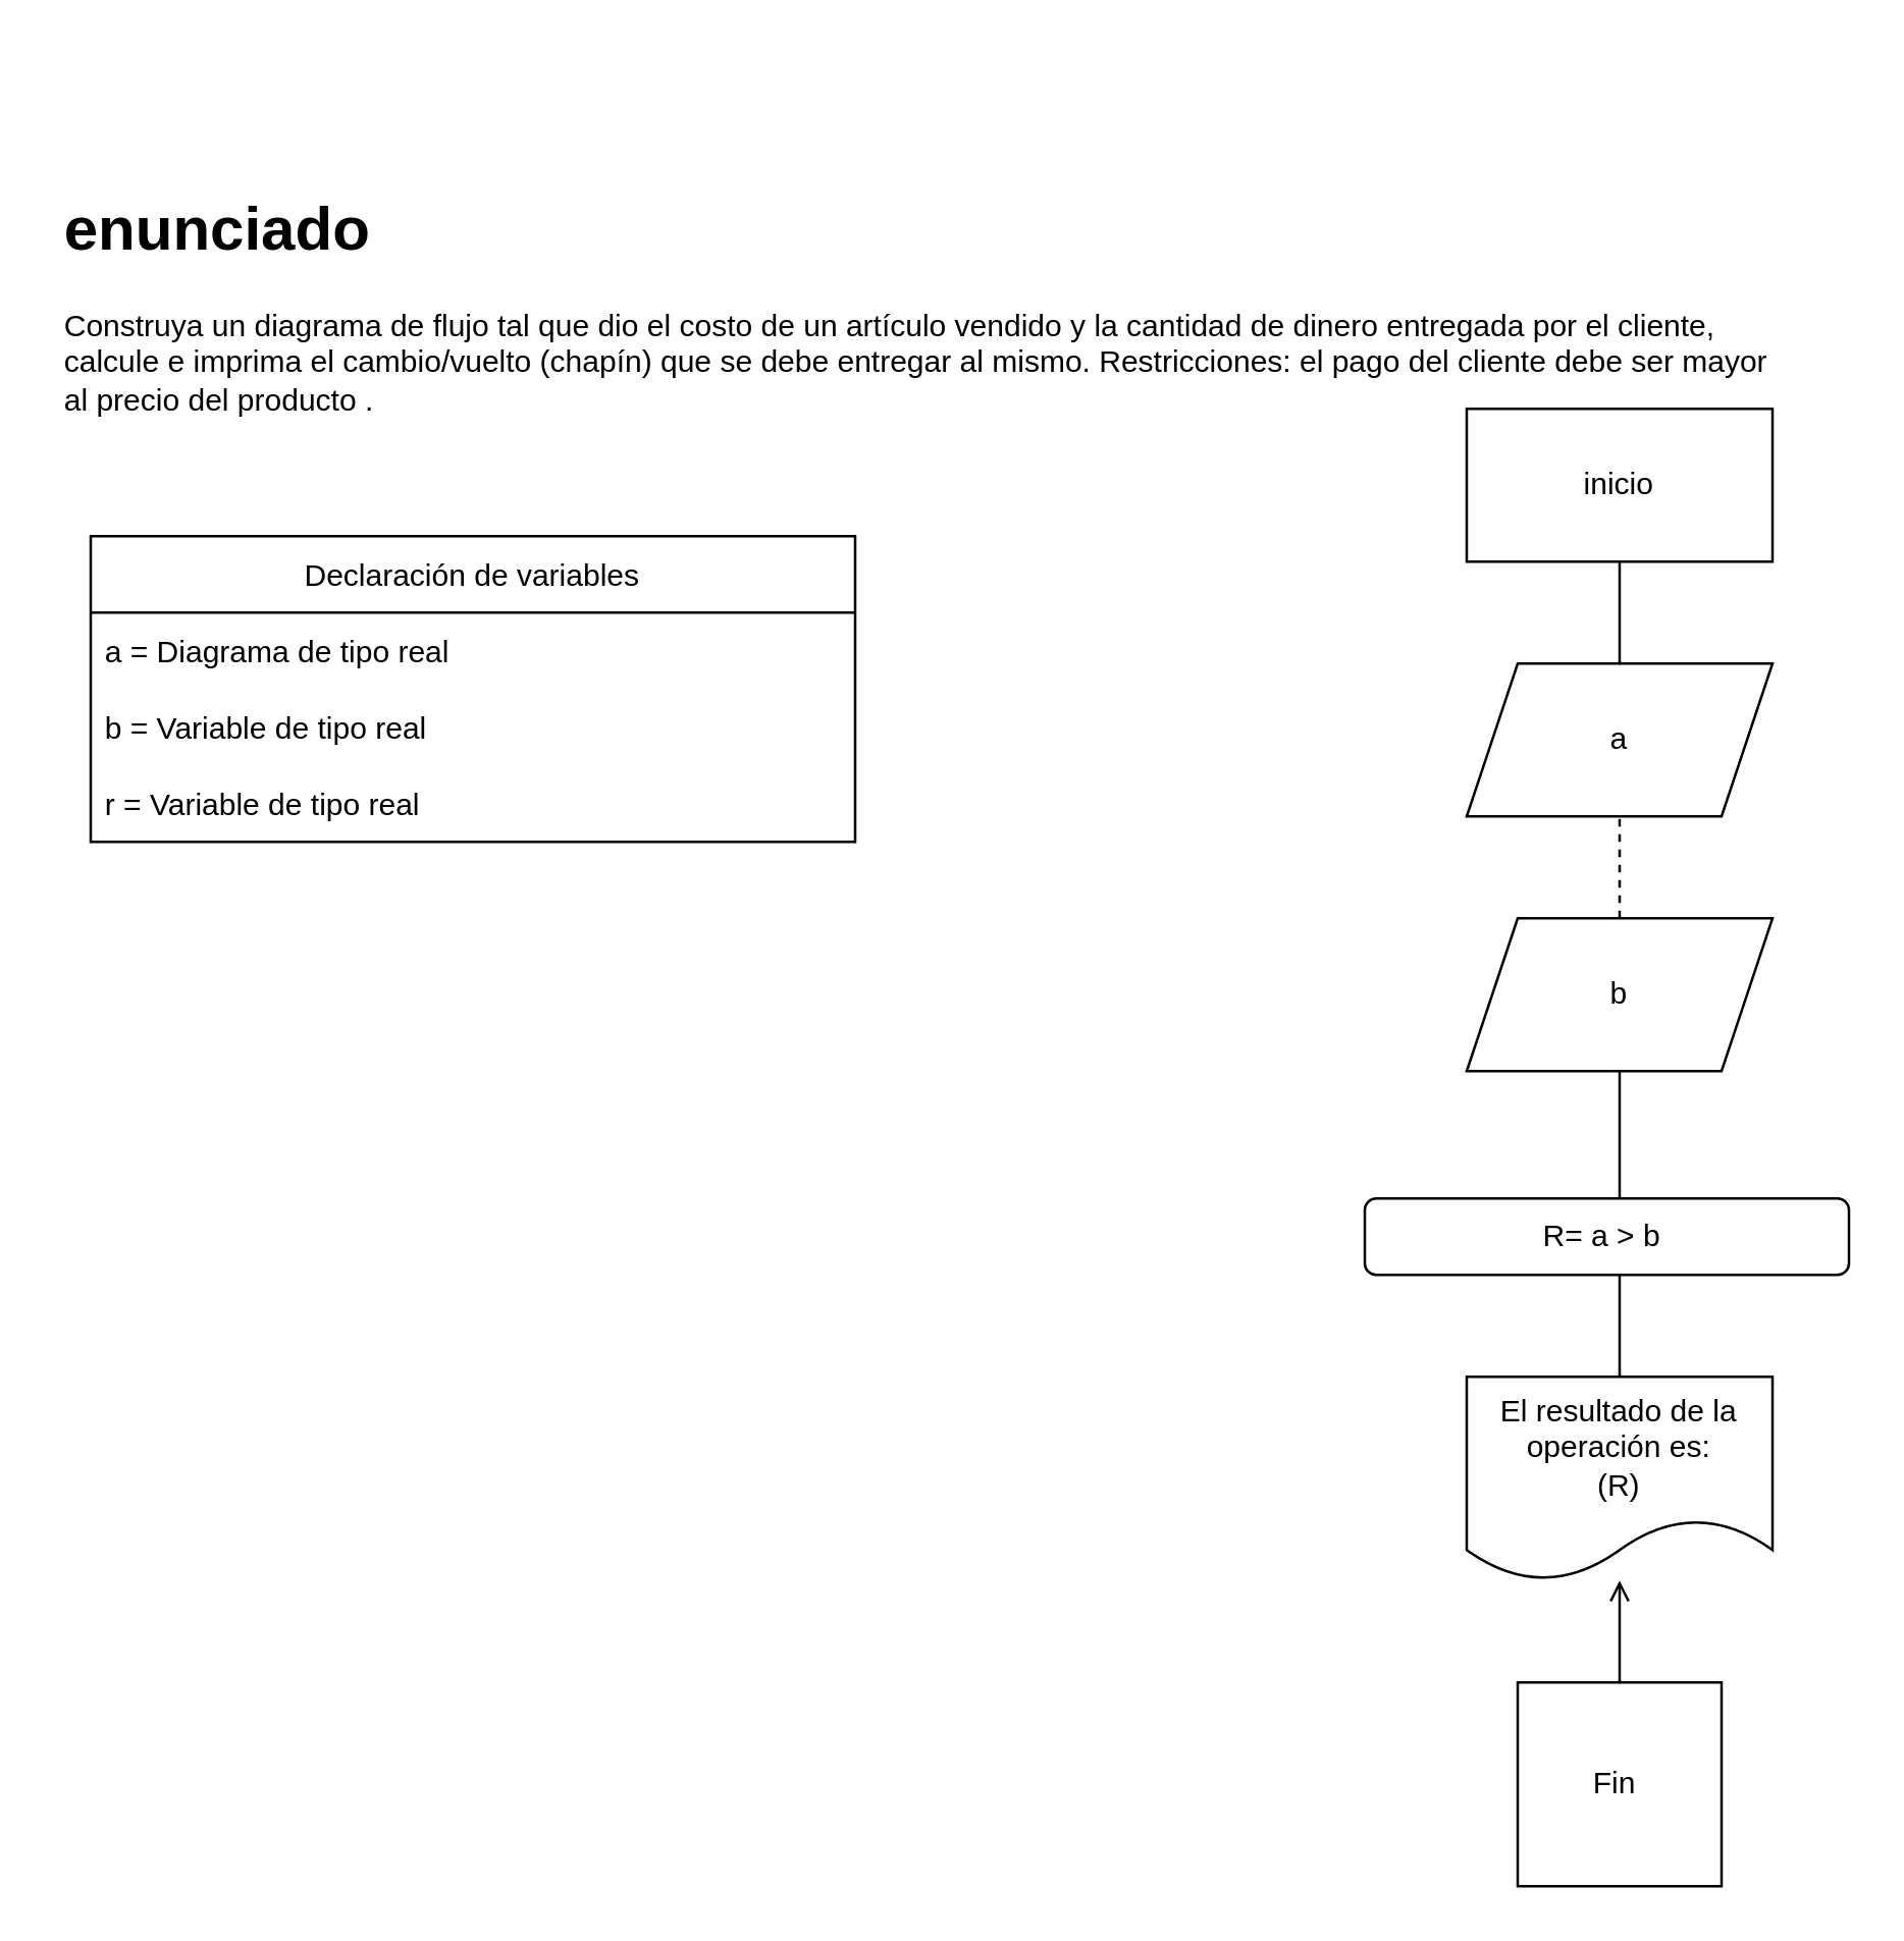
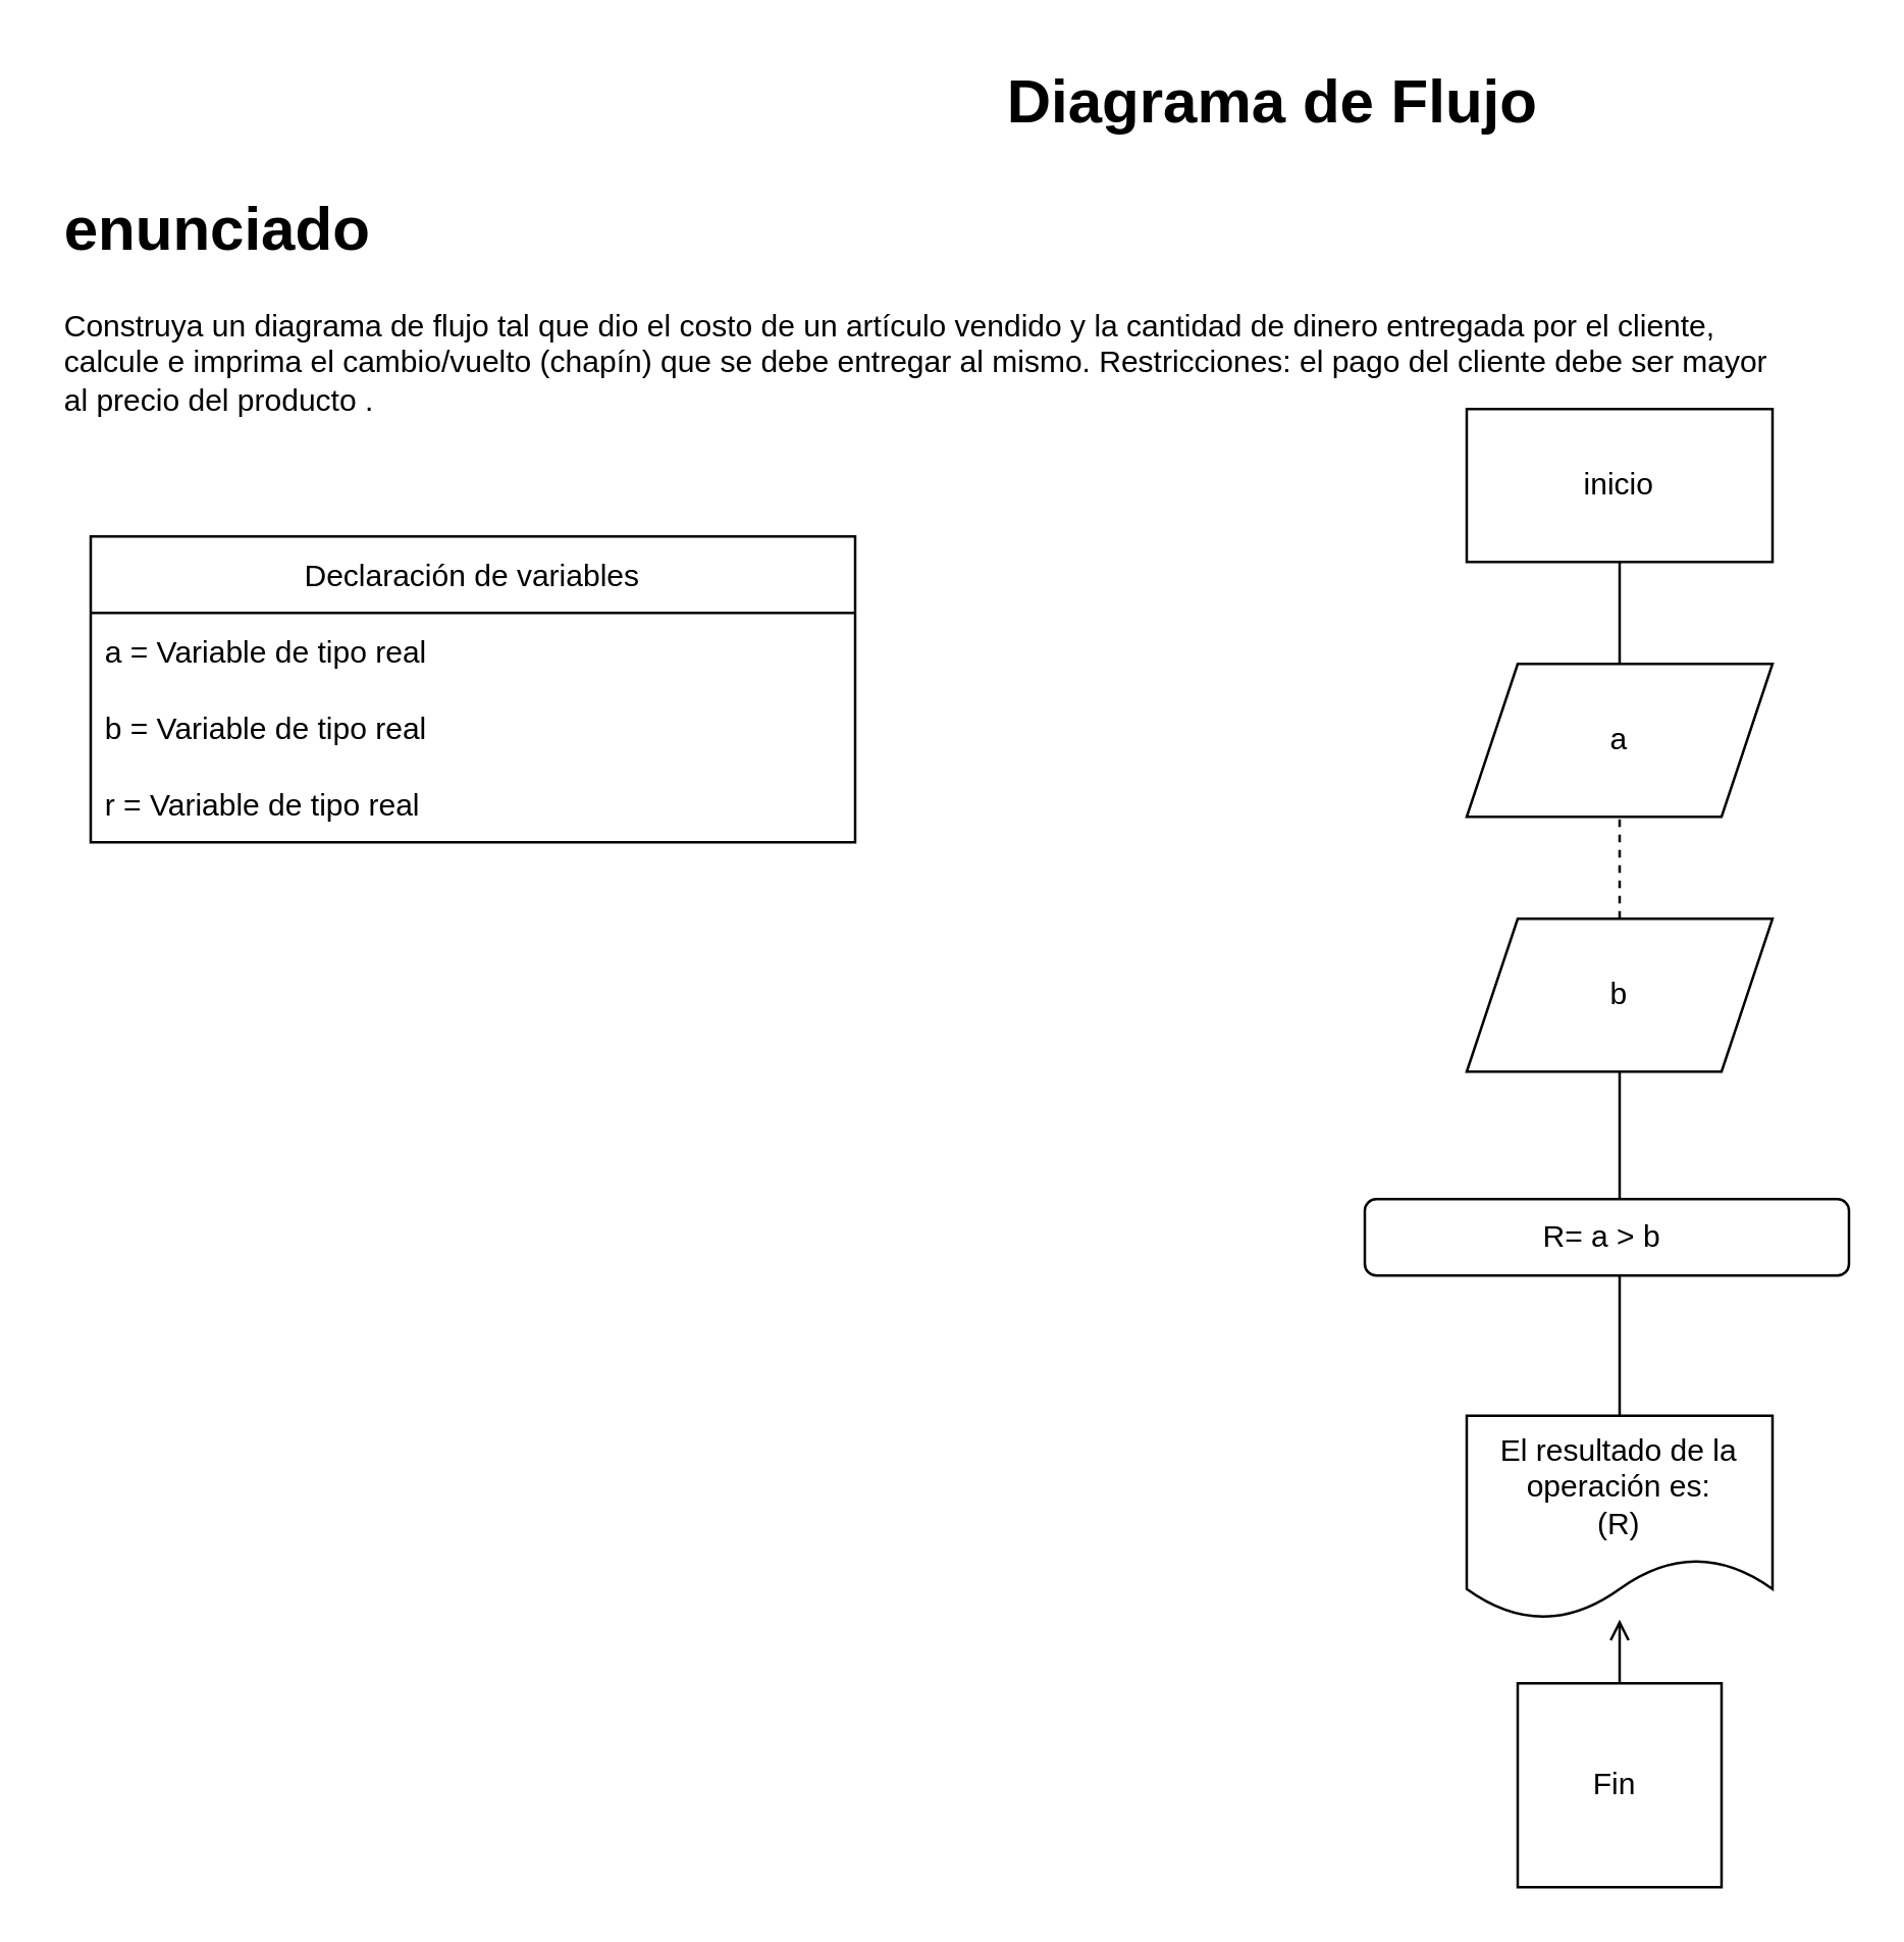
  <mxCell id="0" />
  <mxCell id="1" parent="0" />
  <mxCell id="2" value="&lt;font style=&quot;vertical-align: inherit;&quot;&gt;&lt;font style=&quot;vertical-align: inherit;&quot;&gt;inicio&lt;br&gt;&lt;/font&gt;&lt;/font&gt;" style="rounded=0;whiteSpace=wrap;html=1;" vertex="1" parent="1"><mxGeometry x="575" y="160" width="120" height="60" as="geometry" /></mxCell>
  <mxCell id="3" value="&lt;font style=&quot;vertical-align: inherit;&quot;&gt;&lt;font style=&quot;vertical-align: inherit;&quot;&gt;a&lt;/font&gt;&lt;/font&gt;" style="shape=parallelogram;perimeter=parallelogramPerimeter;whiteSpace=wrap;html=1;fixedSize=1;" vertex="1" parent="1"><mxGeometry x="575" y="260" width="120" height="60" as="geometry" /></mxCell>
  <mxCell id="4" value="" style="endArrow=none;html=1;rounded=0;entryX=0.5;entryY=1;entryDx=0;entryDy=0;" edge="1" parent="1" source="3" target="2"><mxGeometry width="50" height="50" relative="1" as="geometry"><mxPoint x="625" y="270" as="sourcePoint" /><mxPoint x="675" y="220" as="targetPoint" /></mxGeometry></mxCell>
  <mxCell id="5" value="&lt;font style=&quot;vertical-align: inherit;&quot;&gt;&lt;font style=&quot;vertical-align: inherit;&quot;&gt;b&lt;/font&gt;&lt;/font&gt;" style="shape=parallelogram;perimeter=parallelogramPerimeter;whiteSpace=wrap;html=1;fixedSize=1;" vertex="1" parent="1"><mxGeometry x="575" y="360" width="120" height="60" as="geometry" /></mxCell>
  <mxCell id="6" value="" style="endArrow=none;html=1;rounded=0;entryX=0.5;entryY=1;entryDx=0;entryDy=0;exitX=0.5;exitY=0;exitDx=0;exitDy=0;dashed=1;" edge="1" parent="1" source="5" target="3"><mxGeometry width="50" height="50" relative="1" as="geometry"><mxPoint x="645" y="430" as="sourcePoint" /><mxPoint x="695" y="380" as="targetPoint" /></mxGeometry></mxCell>
  <mxCell id="7" value="&lt;font style=&quot;vertical-align: inherit;&quot;&gt;&lt;font style=&quot;vertical-align: inherit;&quot;&gt;&lt;font style=&quot;vertical-align: inherit;&quot;&gt;&lt;font style=&quot;vertical-align: inherit;&quot;&gt;R= a &amp;gt; b&amp;nbsp;&lt;/font&gt;&lt;/font&gt;&lt;/font&gt;&lt;/font&gt;" style="rounded=1;whiteSpace=wrap;html=1;" vertex="1" parent="1"><mxGeometry x="535" y="470" width="190" height="30" as="geometry" /></mxCell>
  <mxCell id="8" value="" style="endArrow=none;html=1;rounded=0;entryX=0.5;entryY=1;entryDx=0;entryDy=0;" edge="1" parent="1" target="5"><mxGeometry width="50" height="50" relative="1" as="geometry"><mxPoint x="635" y="470" as="sourcePoint" /><mxPoint x="675" y="420" as="targetPoint" /></mxGeometry></mxCell>
- <mxCell id="9" value="&lt;font style=&quot;vertical-align: inherit;&quot;&gt;&lt;font style=&quot;vertical-align: inherit;&quot;&gt;El resultado de la operación es:&lt;br&gt;(R)&lt;br&gt;&lt;/font&gt;&lt;/font&gt;" style="shape=document;whiteSpace=wrap;html=1;boundedLbl=1;" vertex="1" parent="1"><mxGeometry x="575" y="540" width="120" height="80" as="geometry" /></mxCell>
+ <mxCell id="9" value="&lt;font style=&quot;vertical-align: inherit;&quot;&gt;&lt;font style=&quot;vertical-align: inherit;&quot;&gt;El resultado de la operación es:&lt;br&gt;(R)&lt;br&gt;&lt;/font&gt;&lt;/font&gt;" style="shape=document;whiteSpace=wrap;html=1;boundedLbl=1;" vertex="1" parent="1"><mxGeometry x="575" y="555" width="120" height="80" as="geometry" /></mxCell>
  <mxCell id="10" value="" style="endArrow=none;html=1;rounded=0;exitX=0.5;exitY=0;exitDx=0;exitDy=0;" edge="1" parent="1" source="9"><mxGeometry width="50" height="50" relative="1" as="geometry"><mxPoint x="610" y="530" as="sourcePoint" /><mxPoint x="635" y="500" as="targetPoint" /></mxGeometry></mxCell>
  <mxCell id="11" value="&lt;font style=&quot;vertical-align: inherit;&quot;&gt;&lt;font style=&quot;vertical-align: inherit;&quot;&gt;Fin&amp;nbsp;&lt;/font&gt;&lt;/font&gt;" style="whiteSpace=wrap;html=1;aspect=fixed;rounded=0;" vertex="1" parent="1"><mxGeometry x="595" y="660" width="80" height="80" as="geometry" /></mxCell>
  <mxCell id="12" value="" style="endArrow=open;html=1;rounded=0;" edge="1" parent="1" source="11" target="9"><mxGeometry width="50" height="50" relative="1" as="geometry"><mxPoint x="645" y="650" as="sourcePoint" /><mxPoint x="685" y="610" as="targetPoint" /></mxGeometry></mxCell>
  <mxCell id="13" value="&lt;h1&gt;&lt;font style=&quot;vertical-align: inherit;&quot;&gt;&lt;font style=&quot;vertical-align: inherit;&quot;&gt;enunciado&lt;/font&gt;&lt;/font&gt;&lt;/h1&gt;&lt;p class=&quot;MsoNormal&quot;&gt;&lt;span style=&quot;font-family:&amp;quot;Helvetica&amp;quot;,&amp;quot;sans-serif&amp;quot;;&lt;br/&gt;color:#2D3B45;background:white&quot;&gt;&lt;font style=&quot;vertical-align: inherit;&quot;&gt;&lt;font style=&quot;vertical-align: inherit;&quot;&gt;Construya un diagrama de flujo tal que dio el costo de un artículo vendido y la cantidad de dinero entregada por el cliente, calcule e imprima el cambio/vuelto (chapín) que se debe entregar al mismo. &lt;/font&gt;&lt;font style=&quot;vertical-align: inherit;&quot;&gt;Restricciones: el pago del cliente debe ser mayor al precio del producto&lt;/font&gt;&lt;/font&gt;&lt;/span&gt;&lt;font style=&quot;vertical-align: inherit;&quot;&gt;&lt;font style=&quot;vertical-align: inherit;&quot;&gt; .&lt;/font&gt;&lt;/font&gt;&lt;/p&gt;" style="text;html=1;strokeColor=none;fillColor=none;spacing=5;spacingTop=-20;whiteSpace=wrap;overflow=hidden;rounded=0;" vertex="1" parent="1"><mxGeometry x="20" y="70" width="680" height="120" as="geometry" /></mxCell>
+ <mxCell id="14" value="&lt;h1&gt;Diagrama de Flujo&lt;/h1&gt;" style="text;html=1;strokeColor=none;fillColor=none;spacing=5;spacingTop=-20;whiteSpace=wrap;overflow=hidden;rounded=0;" vertex="1" parent="1"><mxGeometry x="390" y="20" width="310" height="50" as="geometry" /></mxCell>
  <mxCell id="15" value="Declaración de variables" style="swimlane;fontStyle=0;childLayout=stackLayout;horizontal=1;startSize=30;horizontalStack=0;resizeParent=1;resizeParentMax=0;resizeLast=0;collapsible=1;marginBottom=0;" vertex="1" parent="1"><mxGeometry x="35" y="210" width="300" height="120" as="geometry" /></mxCell>
- <mxCell id="16" value="a = Diagrama de tipo real" style="text;strokeColor=none;fillColor=none;align=left;verticalAlign=middle;spacingLeft=4;spacingRight=4;overflow=hidden;points=[[0,0.5],[1,0.5]];portConstraint=eastwest;rotatable=0;" vertex="1" parent="15"><mxGeometry y="30" width="300" height="30" as="geometry" /></mxCell>
+ <mxCell id="16" value="a = Variable de tipo real" style="text;strokeColor=none;fillColor=none;align=left;verticalAlign=middle;spacingLeft=4;spacingRight=4;overflow=hidden;points=[[0,0.5],[1,0.5]];portConstraint=eastwest;rotatable=0;" vertex="1" parent="15"><mxGeometry y="30" width="300" height="30" as="geometry" /></mxCell>
  <mxCell id="17" value="b = Variable de tipo real" style="text;strokeColor=none;fillColor=none;align=left;verticalAlign=middle;spacingLeft=4;spacingRight=4;overflow=hidden;points=[[0,0.5],[1,0.5]];portConstraint=eastwest;rotatable=0;" vertex="1" parent="15"><mxGeometry y="60" width="300" height="30" as="geometry" /></mxCell>
  <mxCell id="18" value="r = Variable de tipo real" style="text;strokeColor=none;fillColor=none;align=left;verticalAlign=middle;spacingLeft=4;spacingRight=4;overflow=hidden;points=[[0,0.5],[1,0.5]];portConstraint=eastwest;rotatable=0;" vertex="1" parent="15"><mxGeometry y="90" width="300" height="30" as="geometry" /></mxCell>
